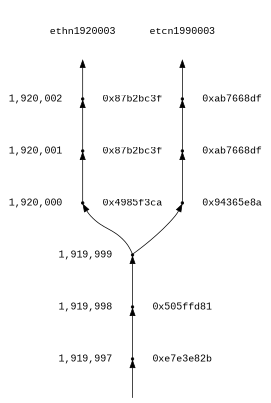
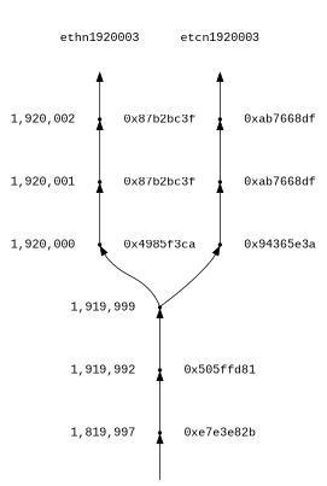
  digraph {
    fontname="Liberation Mono"
    rankdir=BT
    node [fontname="Liberation Mono" shape=plaintext]
    edge [fontname="Liberation Mono" style=invis]
-   l1919997 [label="1,919,997"]
+   l1919997 [label="1,819,997"]
    n1919997 [shape=point]
    h1919997 [label="0xe7e3e82b"]
-   l1919998 [label="1,919,998"]
+   l1919998 [label="1,919,992"]
    n1919998 [shape=point]
    h1919998 [label="0x505ffd81"]
    l1919999 [label="1,919,999"]
    n1919999 [shape=point]
    l1920000 [label="1,920,000"]
    ethn1920000 [shape=point]
    ethh1920000 [label="0x4985f3ca"]
    etcn1920000 [shape=point]
-   etch1920000 [label="0x94365e8a"]
+   etch1920000 [label="0x94365e3a"]
    l1920001 [label="1,920,001"]
    ethn1920001 [shape=point]
    ethh1920001 [label="0x87b2bc3f"]
    etcn1920001 [shape=point]
    etch1920001 [label="0xab7668df"]
    l1920002 [label="1,920,002"]
    ethn1920002 [shape=point]
    ethh1920002 [label="0x87b2bc3f"]
    etcn1920002 [shape=point]
    etch1920002 [label="0xab7668df"]
    ethn1920003 [fixedsize=true height=1.1 shape=none width=1]
-   etcn1920003 [fixedsize=true height=1.1 shape=none width=1 label=etcn1990003]
+   etcn1920003 [fixedsize=true height=1.1 shape=none width=1]
    n1919996 [shape=point style=invis]
    subgraph sub_1 {
      rank=same
      l1919997
      n1919997
      h1919997
    }
    subgraph sub_2 {
      rank=same
      l1919998
      n1919998
      h1919998
    }
    subgraph sub_3 {
      rank=same
      l1919999
      n1919999
    }
    subgraph sub_4 {
      rank=same
      l1920000
      ethn1920000
      ethh1920000
      etcn1920000
      etch1920000
    }
    subgraph sub_5 {
      rank=same
      l1920001
      ethn1920001
      ethh1920001
      etcn1920001
      etch1920001
    }
    subgraph sub_6 {
      rank=same
      l1920002
      ethn1920002
      ethh1920002
      etcn1920002
      etch1920002
    }
    subgraph sub_7 {
      rank=same
      ethn1920003
      etcn1920003
    }
    l1919997 -> n1919997
    n1919997 -> h1919997
    n1919997 -> n1919998 [style=""]
    l1919998 -> n1919998
    n1919998 -> h1919998
    n1919998 -> n1919999 [style=""]
    l1919999 -> n1919999
    n1919999 -> ethn1920000 [style=""]
    n1919999 -> etcn1920000 [style=""]
    l1920000 -> ethn1920000
    ethn1920000 -> ethh1920000
    ethn1920000 -> ethn1920001 [style=""]
    ethh1920000 -> etcn1920000
    etcn1920000 -> etch1920000
    etcn1920000 -> etcn1920001 [style=""]
    l1920001 -> ethn1920001
    ethn1920001 -> ethh1920001
    ethn1920001 -> ethn1920002 [style=""]
    ethh1920001 -> etcn1920001
    etcn1920001 -> etch1920001
    etcn1920001 -> etcn1920002 [style=""]
    l1920002 -> ethn1920002
    ethn1920002 -> ethh1920002
    ethn1920002 -> ethn1920003 [style=""]
    ethh1920002 -> etcn1920002
    etcn1920002 -> etch1920002
    etcn1920002 -> etcn1920003 [style=""]
    n1919996 -> n1919997 [style=""]
  }
